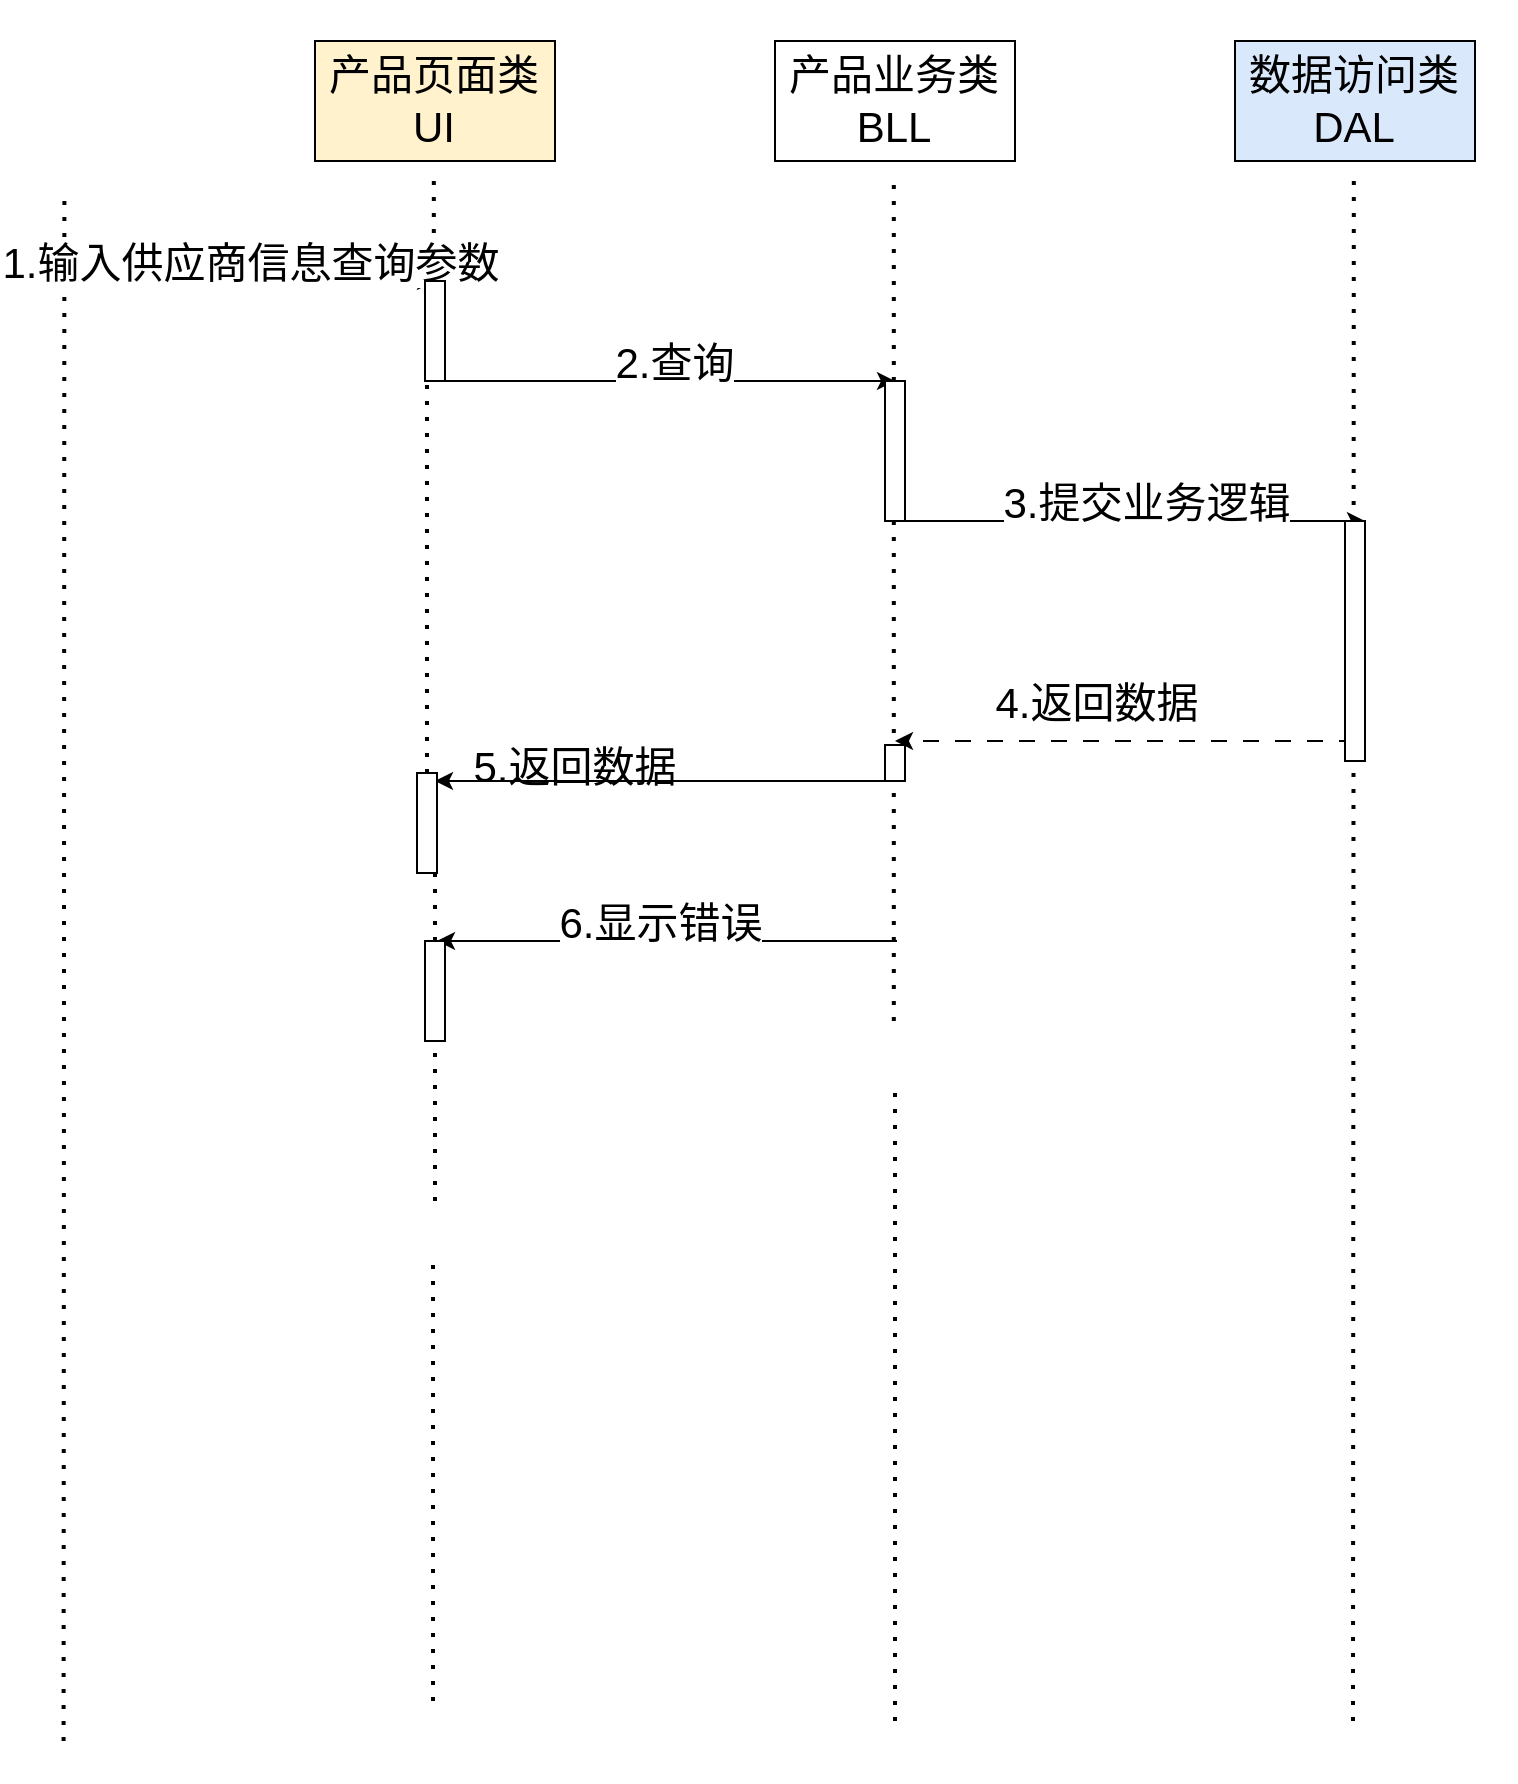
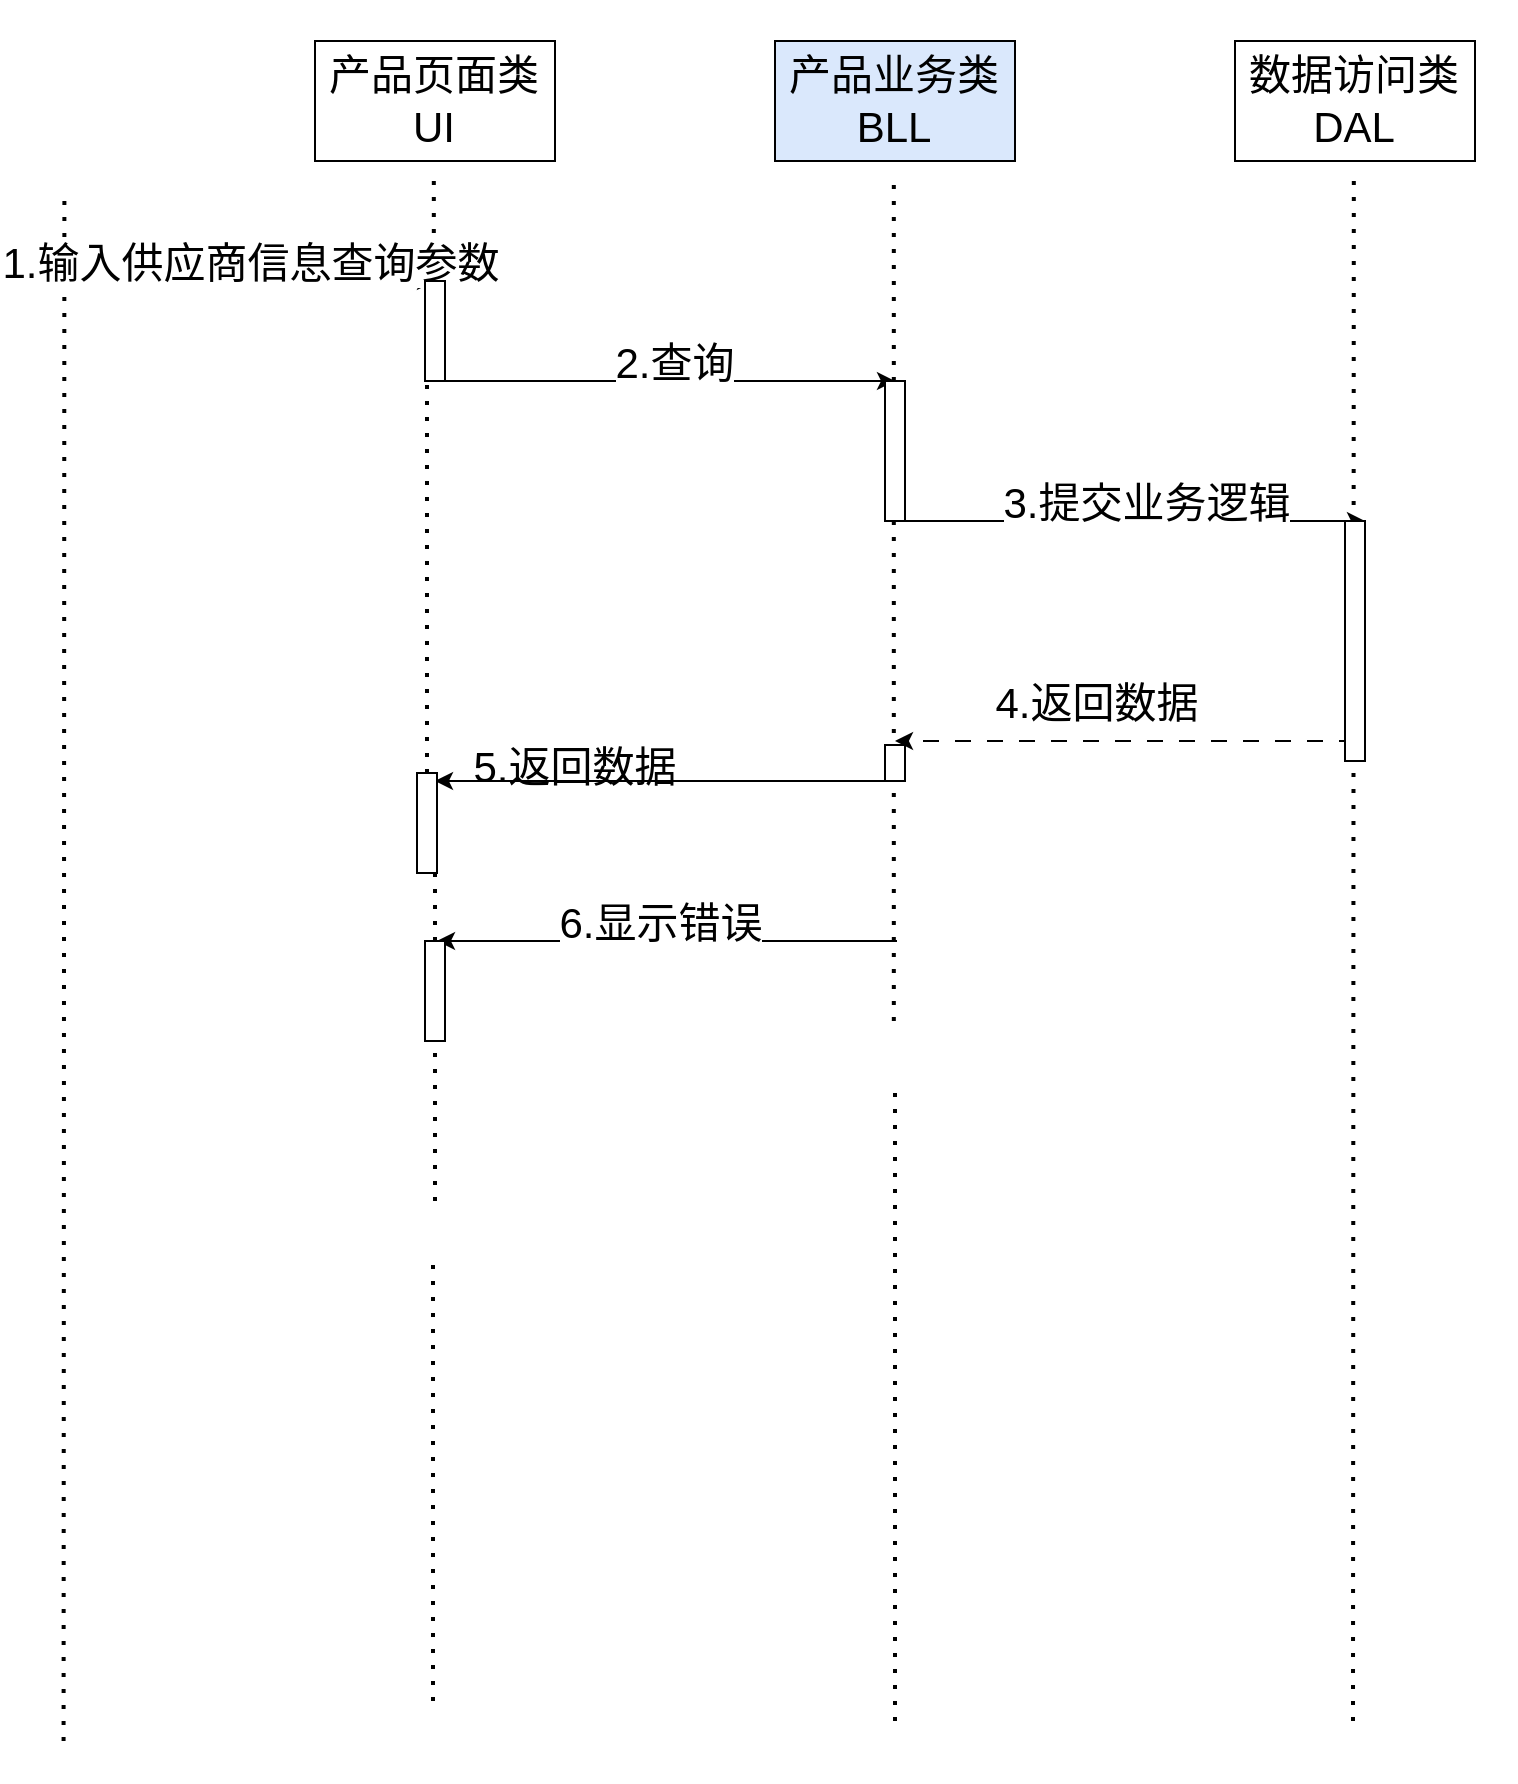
  <mxCell id="0" />
  <mxCell id="1" parent="0" />
- <mxCell id="2" value="产品页面类UI" style="rounded=0;whiteSpace=wrap;html=1;fontSize=21;fillColor=#fff2cc;" vertex="1" parent="1"><mxGeometry x="150" y="20" width="120" height="60" as="geometry" /></mxCell>
- <mxCell id="3" value="产品业务类BLL" style="rounded=0;whiteSpace=wrap;html=1;fontSize=21;" vertex="1" parent="1"><mxGeometry x="380" y="20" width="120" height="60" as="geometry" /></mxCell>
- <mxCell id="4" value="数据访问类DAL" style="rounded=0;whiteSpace=wrap;html=1;fontSize=21;fillColor=#dae8fc;" vertex="1" parent="1"><mxGeometry x="610" y="20" width="120" height="60" as="geometry" /></mxCell>
+ <mxCell id="2" value="产品页面类UI" style="rounded=0;whiteSpace=wrap;html=1;fontSize=21;" vertex="1" parent="1"><mxGeometry x="150" y="20" width="120" height="60" as="geometry" /></mxCell>
+ <mxCell id="3" value="产品业务类BLL" style="rounded=0;whiteSpace=wrap;html=1;fontSize=21;fillColor=#dae8fc;" vertex="1" parent="1"><mxGeometry x="380" y="20" width="120" height="60" as="geometry" /></mxCell>
+ <mxCell id="4" value="数据访问类DAL" style="rounded=0;whiteSpace=wrap;html=1;fontSize=21;" vertex="1" parent="1"><mxGeometry x="610" y="20" width="120" height="60" as="geometry" /></mxCell>
  <mxCell id="5" value="" style="endArrow=none;dashed=1;html=1;dashPattern=1 3;strokeWidth=2;rounded=0;" edge="1" parent="1"><mxGeometry width="50" height="50" relative="1" as="geometry"><mxPoint x="24.29" y="870" as="sourcePoint" /><mxPoint x="24.7" y="100" as="targetPoint" /></mxGeometry></mxCell>
  <mxCell id="6" value="" style="endArrow=none;dashed=1;html=1;dashPattern=1 3;strokeWidth=2;rounded=0;fontSize=21;" edge="1" parent="1" source="22"><mxGeometry width="50" height="50" relative="1" as="geometry"><mxPoint x="209" y="850" as="sourcePoint" /><mxPoint x="209.41" y="90" as="targetPoint" /></mxGeometry></mxCell>
  <mxCell id="7" value="" style="endArrow=none;dashed=1;html=1;dashPattern=1 3;strokeWidth=2;rounded=0;fontSize=21;" edge="1" parent="1"><mxGeometry width="50" height="50" relative="1" as="geometry"><mxPoint x="439.41" y="510" as="sourcePoint" /><mxPoint x="439.41" y="90" as="targetPoint" /></mxGeometry></mxCell>
  <mxCell id="8" value="" style="endArrow=none;dashed=1;html=1;dashPattern=1 3;strokeWidth=2;rounded=0;" edge="1" parent="1"><mxGeometry width="50" height="50" relative="1" as="geometry"><mxPoint x="669" y="860" as="sourcePoint" /><mxPoint x="669.41" y="90" as="targetPoint" /></mxGeometry></mxCell>
  <mxCell id="9" value="" style="endArrow=classic;html=1;rounded=0;fontSize=21;" edge="1" parent="1"><mxGeometry width="50" height="50" relative="1" as="geometry"><mxPoint x="20" y="140" as="sourcePoint" /><mxPoint x="210" y="140" as="targetPoint" /></mxGeometry></mxCell>
  <mxCell id="10" value="1.输入供应商信息查询参数" style="edgeLabel;html=1;align=center;verticalAlign=middle;resizable=0;points=[];fontSize=21;" vertex="1" connectable="0" parent="9"><mxGeometry x="0.018" y="-2" relative="1" as="geometry"><mxPoint y="-12" as="offset" /></mxGeometry></mxCell>
  <mxCell id="11" value="" style="endArrow=classic;html=1;rounded=0;fontSize=21;" edge="1" parent="1"><mxGeometry width="50" height="50" relative="1" as="geometry"><mxPoint x="210" y="190" as="sourcePoint" /><mxPoint x="440" y="190" as="targetPoint" /></mxGeometry></mxCell>
  <mxCell id="12" value="2.查询" style="edgeLabel;html=1;align=center;verticalAlign=middle;resizable=0;points=[];fontSize=21;" vertex="1" connectable="0" parent="11"><mxGeometry x="0.412" y="-4" relative="1" as="geometry"><mxPoint x="-43" y="-14" as="offset" /></mxGeometry></mxCell>
  <mxCell id="13" value="" style="endArrow=classic;html=1;rounded=0;fontSize=21;" edge="1" parent="1"><mxGeometry width="50" height="50" relative="1" as="geometry"><mxPoint x="445" y="260" as="sourcePoint" /><mxPoint x="675" y="260" as="targetPoint" /><Array as="points"><mxPoint x="545" y="260" /></Array></mxGeometry></mxCell>
  <mxCell id="14" value="3.提交业务逻辑" style="edgeLabel;html=1;align=center;verticalAlign=middle;resizable=0;points=[];fontSize=21;" vertex="1" connectable="0" parent="13"><mxGeometry x="0.436" y="-3" relative="1" as="geometry"><mxPoint x="-45" y="-13" as="offset" /></mxGeometry></mxCell>
  <mxCell id="15" value="" style="endArrow=classic;html=1;rounded=0;fontSize=21;" edge="1" parent="1"><mxGeometry width="50" height="50" relative="1" as="geometry"><mxPoint x="440" y="390" as="sourcePoint" /><mxPoint x="210" y="390" as="targetPoint" /></mxGeometry></mxCell>
  <mxCell id="16" value="" style="endArrow=classic;html=1;rounded=0;dashed=1;dashPattern=8 8;fontSize=21;" edge="1" parent="1"><mxGeometry width="50" height="50" relative="1" as="geometry"><mxPoint x="670" y="370" as="sourcePoint" /><mxPoint x="440" y="370" as="targetPoint" /></mxGeometry></mxCell>
  <mxCell id="17" value="4.返回数据" style="edgeLabel;html=1;align=center;verticalAlign=middle;resizable=0;points=[];fontSize=21;" vertex="1" connectable="0" parent="16"><mxGeometry x="0.243" y="-1" relative="1" as="geometry"><mxPoint x="13" y="-19" as="offset" /></mxGeometry></mxCell>
  <mxCell id="18" value="5.返回数据" style="text;html=1;align=center;verticalAlign=middle;resizable=0;points=[];autosize=1;strokeColor=none;fillColor=none;fontSize=21;" vertex="1" parent="1"><mxGeometry x="175" y="363" width="210" height="40" as="geometry" /></mxCell>
  <mxCell id="19" value="" style="endArrow=classic;html=1;rounded=0;fontSize=21;" edge="1" parent="1"><mxGeometry width="50" height="50" relative="1" as="geometry"><mxPoint x="441" y="470" as="sourcePoint" /><mxPoint x="211" y="470" as="targetPoint" /></mxGeometry></mxCell>
  <mxCell id="20" value="6.显示错误" style="edgeLabel;html=1;align=center;verticalAlign=middle;resizable=0;points=[];fontSize=21;" vertex="1" connectable="0" parent="19"><mxGeometry x="0.584" y="3" relative="1" as="geometry"><mxPoint x="63" y="-13" as="offset" /></mxGeometry></mxCell>
  <mxCell id="21" value="" style="endArrow=none;dashed=1;html=1;dashPattern=1 3;strokeWidth=2;rounded=0;fontSize=21;" edge="1" parent="1" source="28" target="22"><mxGeometry width="50" height="50" relative="1" as="geometry"><mxPoint x="209" y="850" as="sourcePoint" /><mxPoint x="209.41" y="90" as="targetPoint" /></mxGeometry></mxCell>
  <mxCell id="22" value="" style="html=1;points=[[0,0,0,0,5],[0,1,0,0,-5],[1,0,0,0,5],[1,1,0,0,-5]];perimeter=orthogonalPerimeter;outlineConnect=0;targetShapes=umlLifeline;portConstraint=eastwest;newEdgeStyle={&quot;curved&quot;:0,&quot;rounded&quot;:0};fontSize=21;" vertex="1" parent="1"><mxGeometry x="205" y="140" width="10" height="50" as="geometry" /></mxCell>
  <mxCell id="23" value="" style="html=1;points=[[0,0,0,0,5],[0,1,0,0,-5],[1,0,0,0,5],[1,1,0,0,-5]];perimeter=orthogonalPerimeter;outlineConnect=0;targetShapes=umlLifeline;portConstraint=eastwest;newEdgeStyle={&quot;curved&quot;:0,&quot;rounded&quot;:0};fontSize=21;" vertex="1" parent="1"><mxGeometry x="435" y="190" width="10" height="70" as="geometry" /></mxCell>
  <mxCell id="24" value="" style="html=1;points=[[0,0,0,0,5],[0,1,0,0,-5],[1,0,0,0,5],[1,1,0,0,-5]];perimeter=orthogonalPerimeter;outlineConnect=0;targetShapes=umlLifeline;portConstraint=eastwest;newEdgeStyle={&quot;curved&quot;:0,&quot;rounded&quot;:0};fontSize=21;" vertex="1" parent="1"><mxGeometry x="435" y="372" width="10" height="18" as="geometry" /></mxCell>
  <mxCell id="25" value="" style="endArrow=none;dashed=1;html=1;dashPattern=1 3;strokeWidth=2;rounded=0;" edge="1" parent="1"><mxGeometry width="50" height="50" relative="1" as="geometry"><mxPoint x="209" y="850" as="sourcePoint" /><mxPoint x="209" y="630" as="targetPoint" /></mxGeometry></mxCell>
  <mxCell id="26" value="" style="html=1;points=[[0,0,0,0,5],[0,1,0,0,-5],[1,0,0,0,5],[1,1,0,0,-5]];perimeter=orthogonalPerimeter;outlineConnect=0;targetShapes=umlLifeline;portConstraint=eastwest;newEdgeStyle={&quot;curved&quot;:0,&quot;rounded&quot;:0};fontSize=21;" vertex="1" parent="1"><mxGeometry x="665" y="260" width="10" height="120" as="geometry" /></mxCell>
  <mxCell id="27" value="" style="endArrow=none;dashed=1;html=1;dashPattern=1 3;strokeWidth=2;rounded=0;fontSize=21;" edge="1" parent="1" source="31" target="28"><mxGeometry width="50" height="50" relative="1" as="geometry"><mxPoint x="210" y="600" as="sourcePoint" /><mxPoint x="210" y="190" as="targetPoint" /></mxGeometry></mxCell>
  <mxCell id="28" value="" style="html=1;points=[[0,0,0,0,5],[0,1,0,0,-5],[1,0,0,0,5],[1,1,0,0,-5]];perimeter=orthogonalPerimeter;outlineConnect=0;targetShapes=umlLifeline;portConstraint=eastwest;newEdgeStyle={&quot;curved&quot;:0,&quot;rounded&quot;:0};fontSize=21;" vertex="1" parent="1"><mxGeometry x="201" y="386" width="10" height="50" as="geometry" /></mxCell>
  <mxCell id="29" value="" style="endArrow=none;dashed=1;html=1;dashPattern=1 3;strokeWidth=2;rounded=0;" edge="1" parent="1"><mxGeometry width="50" height="50" relative="1" as="geometry"><mxPoint x="440" y="860" as="sourcePoint" /><mxPoint x="440" y="540" as="targetPoint" /></mxGeometry></mxCell>
  <mxCell id="30" value="" style="endArrow=none;dashed=1;html=1;dashPattern=1 3;strokeWidth=2;rounded=0;fontSize=21;" edge="1" parent="1" target="31"><mxGeometry width="50" height="50" relative="1" as="geometry"><mxPoint x="210" y="600" as="sourcePoint" /><mxPoint x="210" y="436" as="targetPoint" /></mxGeometry></mxCell>
  <mxCell id="31" value="" style="html=1;points=[[0,0,0,0,5],[0,1,0,0,-5],[1,0,0,0,5],[1,1,0,0,-5]];perimeter=orthogonalPerimeter;outlineConnect=0;targetShapes=umlLifeline;portConstraint=eastwest;newEdgeStyle={&quot;curved&quot;:0,&quot;rounded&quot;:0};fontSize=21;" vertex="1" parent="1"><mxGeometry x="205" y="470" width="10" height="50" as="geometry" /></mxCell>
